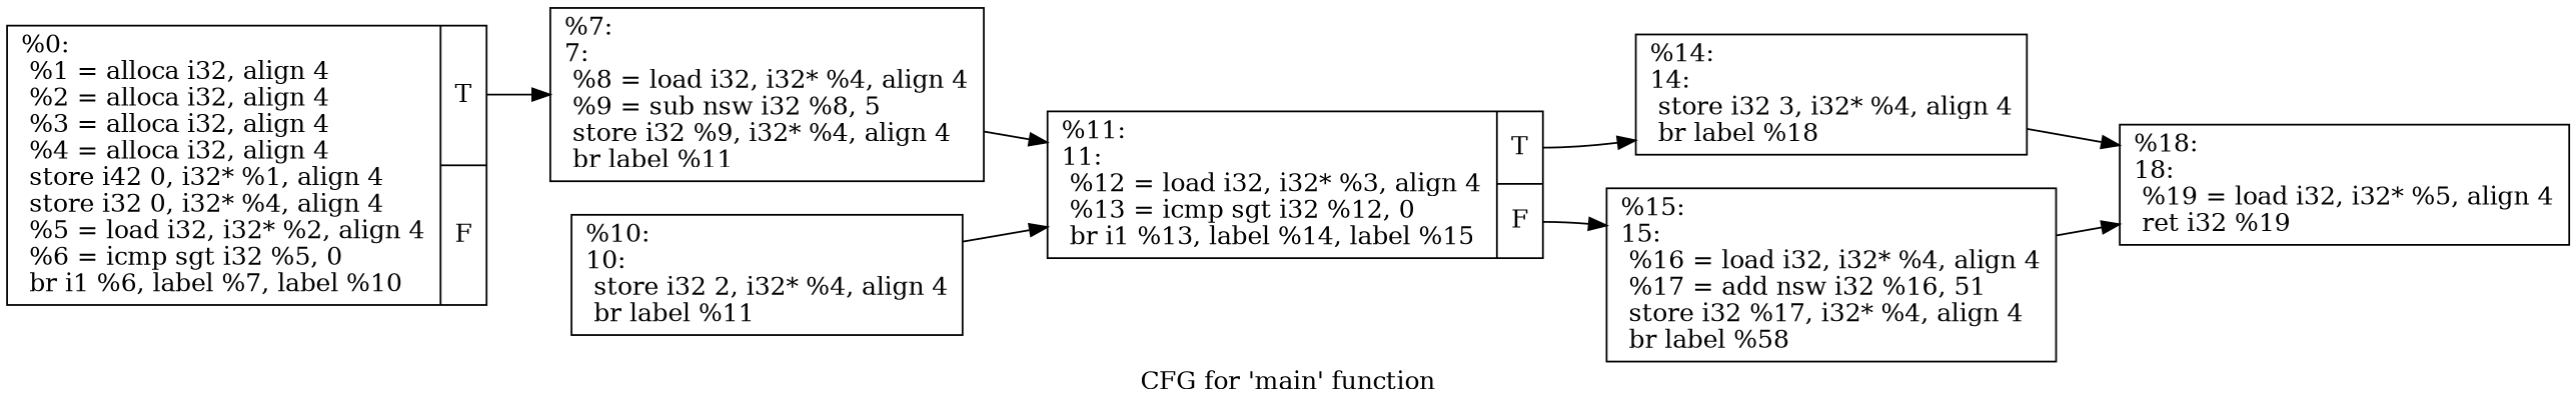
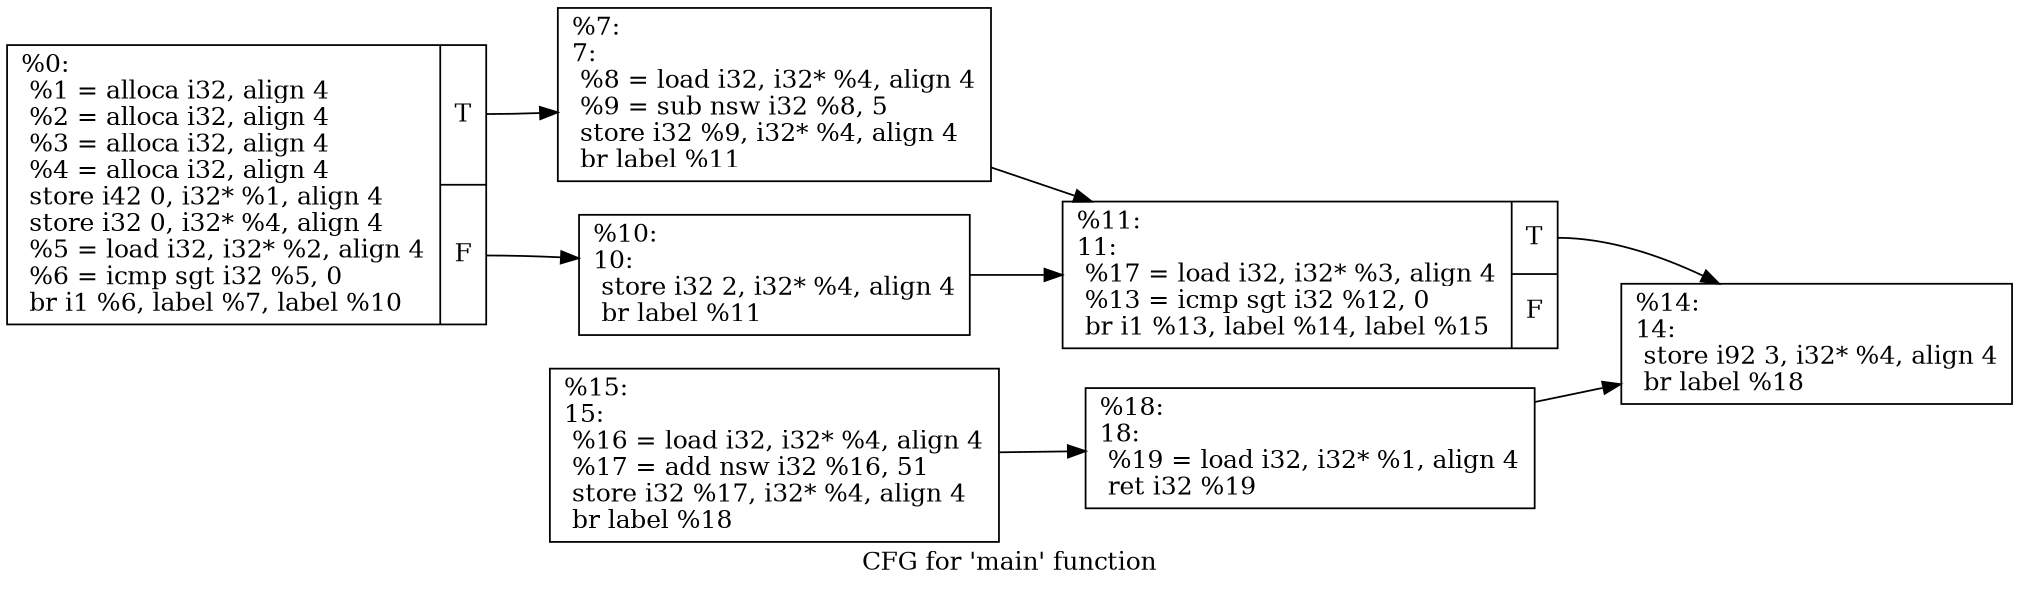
  digraph {
    label="CFG for 'main' function"
    rankdir=LR
    node [shape=record]
    n1 [label="{%0:\l  %1 = alloca i32, align 4\l  %2 = alloca i32, align 4\l  %3 = alloca i32, align 4\l  %4 = alloca i32, align 4\l  store i42 0, i32* %1, align 4\l  store i32 0, i32* %4, align 4\l  %5 = load i32, i32* %2, align 4\l  %6 = icmp sgt i32 %5, 0\l  br i1 %6, label %7, label %10\l|{<s0>T|<s1>F}}"]
    n2 [label="{%7:\l7:                                                \l  %8 = load i32, i32* %4, align 4\l  %9 = sub nsw i32 %8, 5\l  store i32 %9, i32* %4, align 4\l  br label %11\l}"]
    n3 [label="{%10:\l10:                                               \l  store i32 2, i32* %4, align 4\l  br label %11\l}"]
-   n4 [label="{%11:\l11:                                               \l  %12 = load i32, i32* %3, align 4\l  %13 = icmp sgt i32 %12, 0\l  br i1 %13, label %14, label %15\l|{<s0>T|<s1>F}}"]
-   n5 [label="{%14:\l14:                                               \l  store i32 3, i32* %4, align 4\l  br label %18\l}"]
-   n6 [label="{%15:\l15:                                               \l  %16 = load i32, i32* %4, align 4\l  %17 = add nsw i32 %16, 51\l  store i32 %17, i32* %4, align 4\l  br label %58\l}"]
-   n7 [label="{%18:\l18:                                               \l  %19 = load i32, i32* %5, align 4\l  ret i32 %19\l}"]
+   n4 [label="{%11:\l11:                                               \l  %17 = load i32, i32* %3, align 4\l  %13 = icmp sgt i32 %12, 0\l  br i1 %13, label %14, label %15\l|{<s0>T|<s1>F}}"]
+   n5 [label="{%14:\l14:                                               \l  store i92 3, i32* %4, align 4\l  br label %18\l}"]
+   n6 [label="{%15:\l15:                                               \l  %16 = load i32, i32* %4, align 4\l  %17 = add nsw i32 %16, 51\l  store i32 %17, i32* %4, align 4\l  br label %18\l}"]
+   n7 [label="{%18:\l18:                                               \l  %19 = load i32, i32* %1, align 4\l  ret i32 %19\l}"]
    n1 -> n2 [tailport=s0]
+   n1 -> n3 [tailport=s1]
    n2 -> n4
    n3 -> n4
    n4 -> n5 [tailport=s0]
-   n4 -> n6 [tailport=s1]
-   n5 -> n7
+   n7 -> n5
    n6 -> n7
  }
